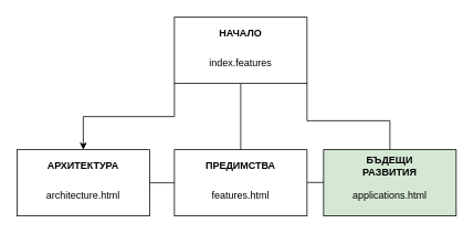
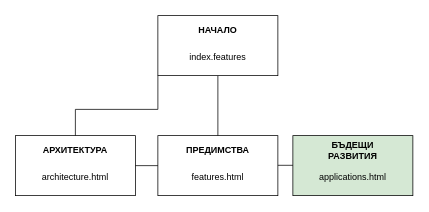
  <mxCell id="0" />
  <mxCell id="1" parent="0" />
  <mxCell id="2" style="edgeStyle=orthogonalEdgeStyle;rounded=0;orthogonalLoop=1;jettySize=auto;html=1;entryX=0.5;entryY=0;entryDx=0;entryDy=0;" edge="1" parent="1" source="5" target="10"><mxGeometry relative="1" as="geometry" /></mxCell>
- <mxCell id="3" style="edgeStyle=orthogonalEdgeStyle;rounded=0;orthogonalLoop=1;jettySize=auto;html=1;exitX=0;exitY=1;exitDx=0;exitDy=0;" edge="1" parent="1" source="5" target="7"><mxGeometry relative="1" as="geometry" /></mxCell>
- <mxCell id="4" style="edgeStyle=orthogonalEdgeStyle;rounded=0;orthogonalLoop=1;jettySize=auto;html=1;exitX=1;exitY=1;exitDx=0;exitDy=0;entryX=0.5;entryY=0;entryDx=0;entryDy=0;" edge="1" parent="1" source="5" target="12"><mxGeometry relative="1" as="geometry" /></mxCell>
+ <mxCell id="3" style="edgeStyle=orthogonalEdgeStyle;rounded=0;orthogonalLoop=1;jettySize=auto;html=1;exitX=0;exitY=1;exitDx=0;exitDy=0;entryX=0.5;entryY=0;entryDx=0;entryDy=0;" edge="1" parent="1" source="5" target="8"><mxGeometry relative="1" as="geometry" /></mxCell>
  <mxCell id="5" value="&lt;br&gt;&lt;br&gt;index.features&lt;br&gt;" style="rounded=0;whiteSpace=wrap;html=1;" vertex="1" parent="1"><mxGeometry x="210" y="20" width="160" height="80" as="geometry" /></mxCell>
  <mxCell id="6" value="&lt;b&gt;НАЧАЛО&lt;/b&gt;" style="text;html=1;strokeColor=none;fillColor=none;align=center;verticalAlign=middle;whiteSpace=wrap;rounded=0;" vertex="1" parent="1"><mxGeometry x="240" y="30" width="100" height="20" as="geometry" /></mxCell>
  <mxCell id="7" value="&lt;br&gt;&lt;br&gt;architecture.html" style="rounded=0;whiteSpace=wrap;html=1;" vertex="1" parent="1"><mxGeometry x="20" y="180" width="160" height="80" as="geometry" /></mxCell>
  <mxCell id="8" value="&lt;b&gt;АРХИТЕКТУРА&lt;/b&gt;" style="text;html=1;strokeColor=none;fillColor=none;align=center;verticalAlign=middle;whiteSpace=wrap;rounded=0;" vertex="1" parent="1"><mxGeometry x="50" y="190" width="100" height="20" as="geometry" /></mxCell>
  <mxCell id="9" value="&lt;br&gt;&lt;br&gt;features.html" style="rounded=0;whiteSpace=wrap;html=1;" vertex="1" parent="1"><mxGeometry x="210" y="180" width="160" height="80" as="geometry" /></mxCell>
  <mxCell id="10" value="&lt;b&gt;ПРЕДИМСТВА&lt;/b&gt;" style="text;html=1;strokeColor=none;fillColor=none;align=center;verticalAlign=middle;whiteSpace=wrap;rounded=0;" vertex="1" parent="1"><mxGeometry x="240" y="190" width="100" height="20" as="geometry" /></mxCell>
  <mxCell id="11" value="&lt;br&gt;&lt;br&gt;applications.html" style="rounded=0;whiteSpace=wrap;html=1;fillColor=#d5e8d4;" vertex="1" parent="1"><mxGeometry x="390" y="180" width="160" height="80" as="geometry" /></mxCell>
  <mxCell id="12" value="&lt;b&gt;БЪДЕЩИ РАЗВИТИЯ&lt;/b&gt;" style="text;html=1;strokeColor=none;fillColor=none;align=center;verticalAlign=middle;whiteSpace=wrap;rounded=0;" vertex="1" parent="1"><mxGeometry x="420" y="190" width="100" height="20" as="geometry" /></mxCell>
  <mxCell id="13" value="" style="endArrow=none;html=1;rounded=0;" edge="1" parent="1"><mxGeometry width="50" height="50" relative="1" as="geometry"><mxPoint x="370" y="219.57" as="sourcePoint" /><mxPoint x="390" y="219.57" as="targetPoint" /></mxGeometry></mxCell>
  <mxCell id="14" value="" style="endArrow=none;html=1;rounded=0;entryX=1;entryY=0.5;entryDx=0;entryDy=0;" edge="1" parent="1" target="7"><mxGeometry width="50" height="50" relative="1" as="geometry"><mxPoint x="210" y="220" as="sourcePoint" /><mxPoint x="400" y="229.57" as="targetPoint" /></mxGeometry></mxCell>
